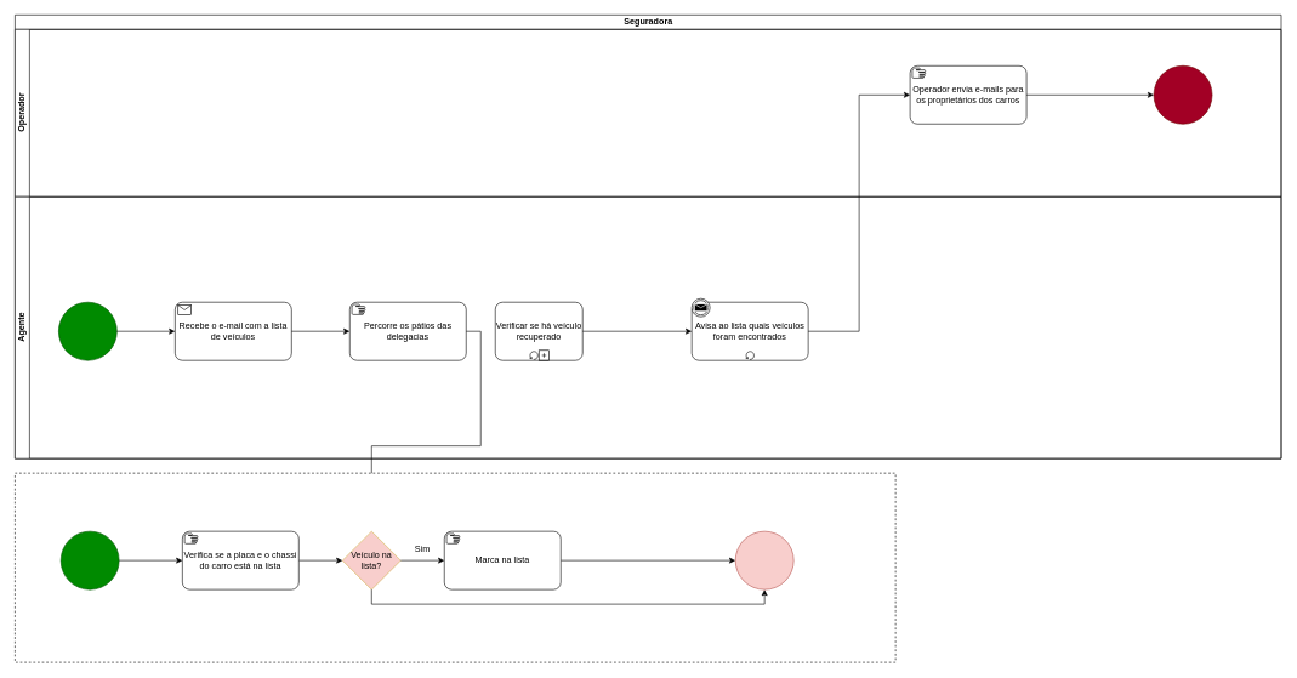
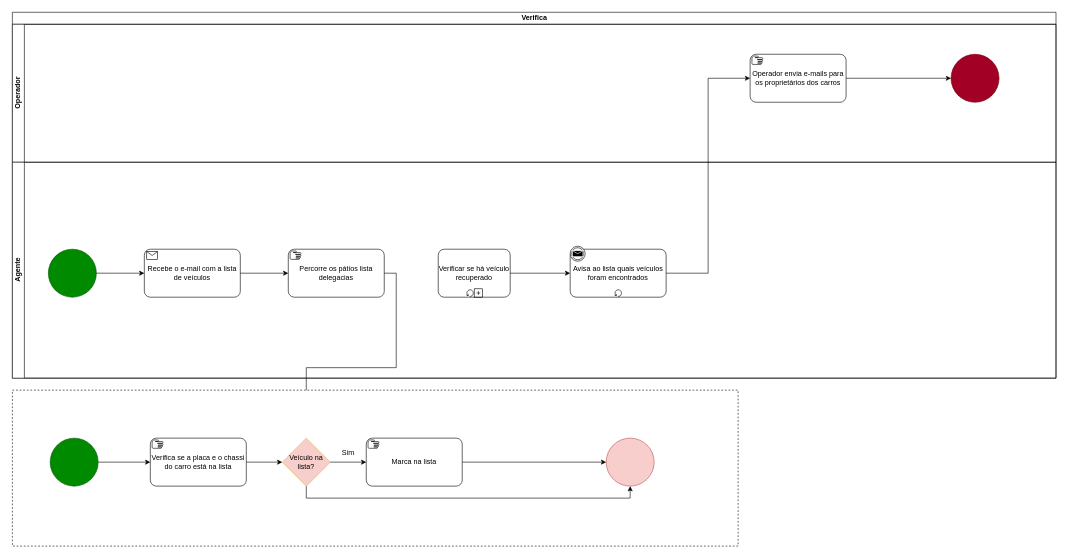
  <mxCell id="0" />
  <mxCell id="1" parent="0" />
- <mxCell id="2" value="Seguradora" style="swimlane;html=1;childLayout=stackLayout;resizeParent=1;resizeParentMax=0;horizontal=1;startSize=20;horizontalStack=0;" vertex="1" parent="1"><mxGeometry x="20" y="20" width="1740" height="610" as="geometry" /></mxCell>
+ <mxCell id="2" value="Verifica" style="swimlane;html=1;childLayout=stackLayout;resizeParent=1;resizeParentMax=0;horizontal=1;startSize=20;horizontalStack=0;" vertex="1" parent="1"><mxGeometry x="20" y="20" width="1740" height="610" as="geometry" /></mxCell>
  <mxCell id="3" value="Operador" style="swimlane;html=1;startSize=20;horizontal=0;" vertex="1" parent="2"><mxGeometry y="20" width="1740" height="230" as="geometry" /></mxCell>
  <mxCell id="4" value="" style="ellipse;whiteSpace=wrap;html=1;aspect=fixed;fillColor=#a20025;fontColor=#ffffff;strokeColor=#6F0000;" parent="3" vertex="1"><mxGeometry x="1565" y="50" width="80" height="80" as="geometry" /></mxCell>
  <mxCell id="5" value="Operador envia e-mails para os proprietários dos carros" style="points=[[0.25,0,0],[0.5,0,0],[0.75,0,0],[1,0.25,0],[1,0.5,0],[1,0.75,0],[0.75,1,0],[0.5,1,0],[0.25,1,0],[0,0.75,0],[0,0.5,0],[0,0.25,0]];shape=mxgraph.bpmn.task;whiteSpace=wrap;rectStyle=rounded;size=10;taskMarker=manual;fontFamily=Helvetica;fontSize=12;fontColor=default;align=center;strokeColor=default;fillColor=default;html=1;" parent="3" vertex="1"><mxGeometry x="1230" y="50" width="160" height="80" as="geometry" /></mxCell>
  <mxCell id="6" style="edgeStyle=orthogonalEdgeStyle;rounded=0;orthogonalLoop=1;jettySize=auto;html=1;exitX=1;exitY=0.5;exitDx=0;exitDy=0;entryX=0;entryY=0.5;entryDx=0;entryDy=0;" parent="3" source="5" target="4" edge="1"><mxGeometry relative="1" as="geometry"><mxPoint x="1590" y="375" as="sourcePoint" /><mxPoint x="1670" y="405" as="targetPoint" /></mxGeometry></mxCell>
  <mxCell id="7" value="Agente" style="swimlane;html=1;startSize=20;horizontal=0;" vertex="1" parent="2"><mxGeometry y="250" width="1740" height="360" as="geometry" /></mxCell>
  <mxCell id="8" value="" style="ellipse;whiteSpace=wrap;html=1;aspect=fixed;fillColor=#008a00;fontColor=#ffffff;strokeColor=#005700;" parent="7" vertex="1"><mxGeometry x="60" y="145" width="80" height="80" as="geometry" /></mxCell>
  <mxCell id="9" value="Recebe o e-mail com a lista de veículos" style="points=[[0.25,0,0],[0.5,0,0],[0.75,0,0],[1,0.25,0],[1,0.5,0],[1,0.75,0],[0.75,1,0],[0.5,1,0],[0.25,1,0],[0,0.75,0],[0,0.5,0],[0,0.25,0]];shape=mxgraph.bpmn.task;whiteSpace=wrap;rectStyle=rounded;size=10;taskMarker=receive;fontFamily=Helvetica;fontSize=12;fontColor=default;align=center;strokeColor=default;fillColor=default;html=1;" parent="7" vertex="1"><mxGeometry x="220" y="145" width="160" height="80" as="geometry" /></mxCell>
  <mxCell id="10" style="edgeStyle=orthogonalEdgeStyle;rounded=0;orthogonalLoop=1;jettySize=auto;html=1;entryX=0;entryY=0.5;entryDx=0;entryDy=0;" parent="7" source="8" target="9" edge="1"><mxGeometry relative="1" as="geometry" /></mxCell>
  <mxCell id="11" style="edgeStyle=orthogonalEdgeStyle;rounded=0;orthogonalLoop=1;jettySize=auto;html=1;entryX=0;entryY=0.5;entryDx=0;entryDy=0;exitX=1;exitY=0.5;exitDx=0;exitDy=0;entryPerimeter=0;" parent="7" source="9" edge="1" target="12"><mxGeometry relative="1" as="geometry"><mxPoint x="400" y="175" as="sourcePoint" /><mxPoint x="450" y="194.5" as="targetPoint" /></mxGeometry></mxCell>
- <mxCell id="12" value="Percorre os pátios das delegacias" style="points=[[0.25,0,0],[0.5,0,0],[0.75,0,0],[1,0.25,0],[1,0.5,0],[1,0.75,0],[0.75,1,0],[0.5,1,0],[0.25,1,0],[0,0.75,0],[0,0.5,0],[0,0.25,0]];shape=mxgraph.bpmn.task;whiteSpace=wrap;rectStyle=rounded;size=10;taskMarker=manual;fontFamily=Helvetica;fontSize=12;fontColor=default;align=center;strokeColor=default;fillColor=default;html=1;" parent="7" vertex="1"><mxGeometry x="460" y="145" width="160" height="80" as="geometry" /></mxCell>
+ <mxCell id="12" value="Percorre os pátios lista delegacias" style="points=[[0.25,0,0],[0.5,0,0],[0.75,0,0],[1,0.25,0],[1,0.5,0],[1,0.75,0],[0.75,1,0],[0.5,1,0],[0.25,1,0],[0,0.75,0],[0,0.5,0],[0,0.25,0]];shape=mxgraph.bpmn.task;whiteSpace=wrap;rectStyle=rounded;size=10;taskMarker=manual;fontFamily=Helvetica;fontSize=12;fontColor=default;align=center;strokeColor=default;fillColor=default;html=1;" parent="7" vertex="1"><mxGeometry x="460" y="145" width="160" height="80" as="geometry" /></mxCell>
  <mxCell id="13" style="edgeStyle=orthogonalEdgeStyle;rounded=0;orthogonalLoop=1;jettySize=auto;html=1;exitX=1;exitY=0.5;exitDx=0;exitDy=0;" parent="7" source="12" target="24" edge="1"><mxGeometry relative="1" as="geometry"><mxPoint x="640" y="155" as="sourcePoint" /><mxPoint x="710" y="185" as="targetPoint" /></mxGeometry></mxCell>
  <mxCell id="14" value="Avisa ao lista quais veículos foram encontrados" style="points=[[0.25,0,0],[0.5,0,0],[0.75,0,0],[1,0.25,0],[1,0.5,0],[1,0.75,0],[0.75,1,0],[0.5,1,0],[0.25,1,0],[0,0.75,0],[0,0.5,0],[0,0.25,0]];shape=mxgraph.bpmn.task;whiteSpace=wrap;rectStyle=rounded;size=10;taskMarker=abstract;isLoopStandard=1;fontFamily=Helvetica;fontSize=12;fontColor=default;align=center;strokeColor=default;fillColor=default;html=1;" parent="7" vertex="1"><mxGeometry x="930" y="145" width="160" height="80" as="geometry" /></mxCell>
- <mxCell id="15" value="Verificar se há veículo recuperado" style="points=[[0.25,0,0],[0.5,0,0],[0.75,0,0],[1,0.25,0],[1,0.5,0],[1,0.75,0],[0.75,1,0],[0.5,1,0],[0.25,1,0],[0,0.75,0],[0,0.5,0],[0,0.25,0]];shape=mxgraph.bpmn.task;whiteSpace=wrap;rectStyle=rounded;size=10;taskMarker=abstract;isLoopStandard=1;isLoopSub=1;" vertex="1" parent="7"><mxGeometry x="660" y="145" width="120" height="80" as="geometry" /></mxCell>
+ <mxCell id="15" value="Verificar se há veículo recuperado" style="points=[[0.25,0,0],[0.5,0,0],[0.75,0,0],[1,0.25,0],[1,0.5,0],[1,0.75,0],[0.75,1,0],[0.5,1,0],[0.25,1,0],[0,0.75,0],[0,0.5,0],[0,0.25,0]];shape=mxgraph.bpmn.task;whiteSpace=wrap;rectStyle=rounded;size=10;taskMarker=abstract;isLoopStandard=1;isLoopSub=1;" vertex="1" parent="7"><mxGeometry x="710" y="145" width="120" height="80" as="geometry" /></mxCell>
  <mxCell id="16" style="edgeStyle=orthogonalEdgeStyle;rounded=0;orthogonalLoop=1;jettySize=auto;html=1;exitX=1;exitY=0.5;exitDx=0;exitDy=0;entryX=0;entryY=0.5;entryDx=0;entryDy=0;entryPerimeter=0;exitPerimeter=0;" edge="1" parent="7" source="15" target="14"><mxGeometry relative="1" as="geometry"><mxPoint x="830" y="184.41" as="sourcePoint" /><mxPoint x="920" y="184.41" as="targetPoint" /></mxGeometry></mxCell>
  <mxCell id="17" value="" style="points=[[0.145,0.145,0],[0.5,0,0],[0.855,0.145,0],[1,0.5,0],[0.855,0.855,0],[0.5,1,0],[0.145,0.855,0],[0,0.5,0]];shape=mxgraph.bpmn.event;html=1;verticalLabelPosition=bottom;labelBackgroundColor=#ffffff;verticalAlign=top;align=center;perimeter=ellipsePerimeter;outlineConnect=0;aspect=fixed;outline=throwing;symbol=message;fontFamily=Helvetica;fontSize=12;fontColor=default;strokeColor=default;fillColor=default;" vertex="1" parent="7"><mxGeometry x="930" y="140" width="25" height="25" as="geometry" /></mxCell>
  <mxCell id="18" style="edgeStyle=orthogonalEdgeStyle;rounded=0;orthogonalLoop=1;jettySize=auto;html=1;entryX=0;entryY=0.5;entryDx=0;entryDy=0;entryPerimeter=0;" edge="1" parent="2" source="14" target="5"><mxGeometry relative="1" as="geometry" /></mxCell>
  <mxCell id="19" value="" style="points=[[0.25,0,0],[0.5,0,0],[0.75,0,0],[1,0.25,0],[1,0.5,0],[1,0.75,0],[0.75,1,0],[0.5,1,0],[0.25,1,0],[0,0.75,0],[0,0.5,0],[0,0.25,0]];shape=mxgraph.bpmn.task;arcSize=10;taskMarker=abstract;outline=none;symbol=general;bpmnShapeType=subprocess;isLoopSub=0;verticalAlign=top;align=left;spacingLeft=5;fillColor=default;" vertex="1" parent="1"><mxGeometry x="20" y="650" width="1210" height="260" as="geometry" /></mxCell>
  <mxCell id="20" style="edgeStyle=orthogonalEdgeStyle;rounded=0;orthogonalLoop=1;jettySize=auto;html=1;entryX=0;entryY=0.5;entryDx=0;entryDy=0;entryPerimeter=0;" edge="1" parent="1" source="21" target="23"><mxGeometry relative="1" as="geometry" /></mxCell>
  <mxCell id="21" value="" style="ellipse;whiteSpace=wrap;html=1;aspect=fixed;fillColor=#008a00;fontColor=#ffffff;strokeColor=#005700;" vertex="1" parent="1"><mxGeometry x="83" y="730" width="80" height="80" as="geometry" /></mxCell>
  <mxCell id="22" style="edgeStyle=orthogonalEdgeStyle;rounded=0;orthogonalLoop=1;jettySize=auto;html=1;entryX=0;entryY=0.5;entryDx=0;entryDy=0;" edge="1" parent="1" source="23" target="24"><mxGeometry relative="1" as="geometry" /></mxCell>
  <mxCell id="23" value="Verifica se a placa e o chassi do carro está na lista" style="points=[[0.25,0,0],[0.5,0,0],[0.75,0,0],[1,0.25,0],[1,0.5,0],[1,0.75,0],[0.75,1,0],[0.5,1,0],[0.25,1,0],[0,0.75,0],[0,0.5,0],[0,0.25,0]];shape=mxgraph.bpmn.task;whiteSpace=wrap;rectStyle=rounded;size=10;taskMarker=manual;fontFamily=Helvetica;fontSize=12;fontColor=default;align=center;strokeColor=default;fillColor=default;html=1;" vertex="1" parent="1"><mxGeometry x="250" y="730" width="160" height="80" as="geometry" /></mxCell>
  <mxCell id="24" value="Veículo na lista?" style="rhombus;whiteSpace=wrap;html=1;fillColor=#f8cecc;strokeColor=#d6b656;" vertex="1" parent="1"><mxGeometry x="470" y="730" width="80" height="80" as="geometry" /></mxCell>
  <mxCell id="25" style="edgeStyle=orthogonalEdgeStyle;rounded=0;orthogonalLoop=1;jettySize=auto;html=1;entryX=0;entryY=0.5;entryDx=0;entryDy=0;exitX=1;exitY=0.5;exitDx=0;exitDy=0;entryPerimeter=0;" edge="1" parent="1" source="24" target="27"><mxGeometry relative="1" as="geometry"><mxPoint x="550" y="769.41" as="sourcePoint" /><mxPoint x="610" y="769.41" as="targetPoint" /></mxGeometry></mxCell>
  <mxCell id="26" style="edgeStyle=orthogonalEdgeStyle;rounded=0;orthogonalLoop=1;jettySize=auto;html=1;entryX=0;entryY=0.5;entryDx=0;entryDy=0;" edge="1" parent="1" source="27" target="29"><mxGeometry relative="1" as="geometry" /></mxCell>
  <mxCell id="27" value="Marca na lista" style="points=[[0.25,0,0],[0.5,0,0],[0.75,0,0],[1,0.25,0],[1,0.5,0],[1,0.75,0],[0.75,1,0],[0.5,1,0],[0.25,1,0],[0,0.75,0],[0,0.5,0],[0,0.25,0]];shape=mxgraph.bpmn.task;whiteSpace=wrap;rectStyle=rounded;size=10;taskMarker=manual;fontFamily=Helvetica;fontSize=12;fontColor=default;align=center;strokeColor=default;fillColor=default;html=1;" vertex="1" parent="1"><mxGeometry x="610" y="730" width="160" height="80" as="geometry" /></mxCell>
  <mxCell id="28" style="edgeStyle=orthogonalEdgeStyle;rounded=0;orthogonalLoop=1;jettySize=auto;html=1;entryX=0.5;entryY=1;entryDx=0;entryDy=0;exitX=0.5;exitY=1;exitDx=0;exitDy=0;" edge="1" parent="1" source="24" target="29"><mxGeometry relative="1" as="geometry"><mxPoint x="510" y="840" as="sourcePoint" /><mxPoint x="570" y="840" as="targetPoint" /></mxGeometry></mxCell>
  <mxCell id="29" value="" style="ellipse;whiteSpace=wrap;html=1;aspect=fixed;fillColor=#f8cecc;strokeColor=#b85450;" vertex="1" parent="1"><mxGeometry x="1010" y="730" width="80" height="80" as="geometry" /></mxCell>
  <mxCell id="30" value="Sim" style="text;html=1;strokeColor=none;fillColor=none;align=center;verticalAlign=middle;whiteSpace=wrap;rounded=0;" vertex="1" parent="1"><mxGeometry x="550" y="740" width="60" height="30" as="geometry" /></mxCell>
